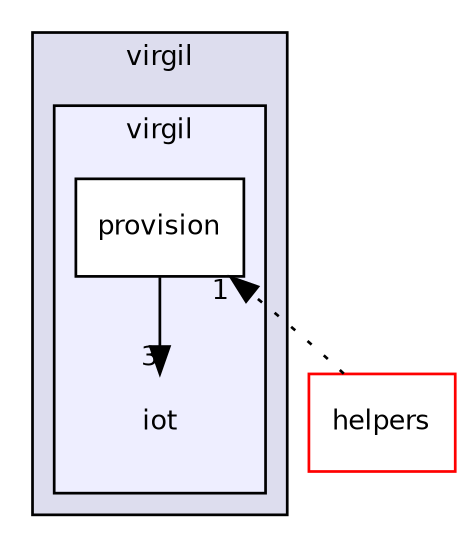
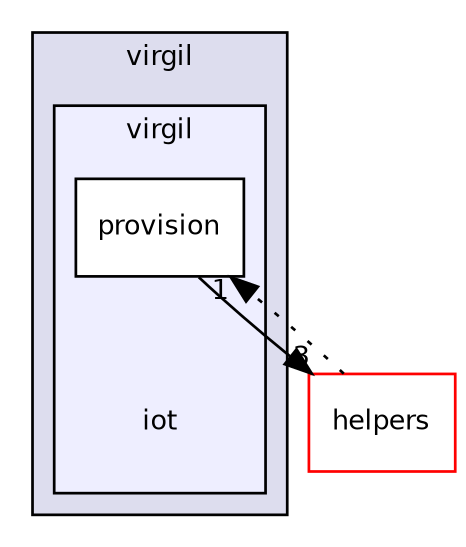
  digraph {
    compound=true
    node [color=red fontname=Helvetica fontsize=10 shape=box fillcolor=white style=filled]
    edge [labeldistance=1.5 labelfontname=Helvetica labelfontsize=10]
    n1 [label=iot shape=plaintext fillcolor="" style=""]
    n2 [color=black label=provision]
    n3 [label=helpers]
    subgraph cluster_1 {
      bgcolor="#ddddee"
      fontname=Helvetica
      fontsize=10
      label=virgil
      pencolor=black
      subgraph cluster_2 {
        bgcolor="#eeeeff"
        fontname=Helvetica
        fontsize=10
        label=virgil
        pencolor=black
        n1
        n2
      }
    }
-   n2 -> n1 [headlabel=3 style=solid]
+   n2 -> n3 [headlabel=3 style=solid]
    n3 -> n2 [headlabel=1 style=dotted]
  }
